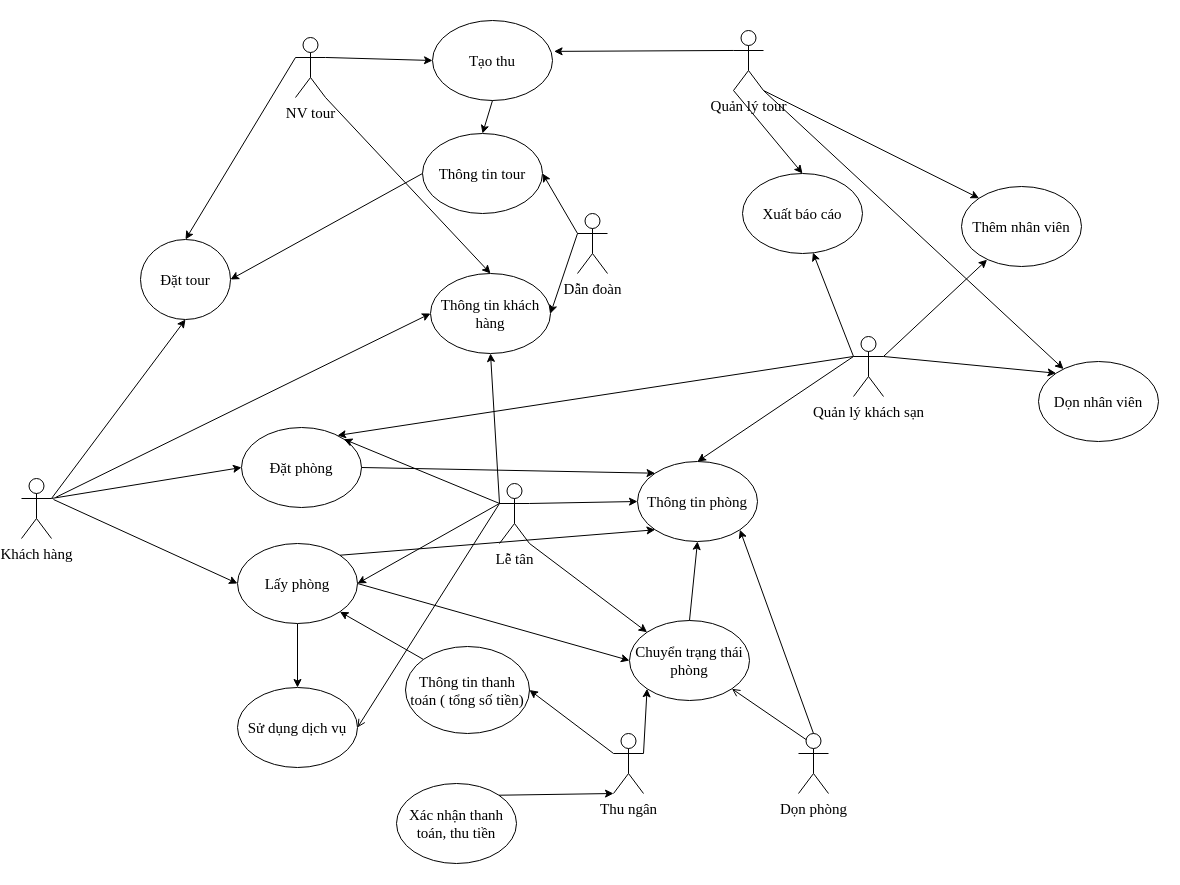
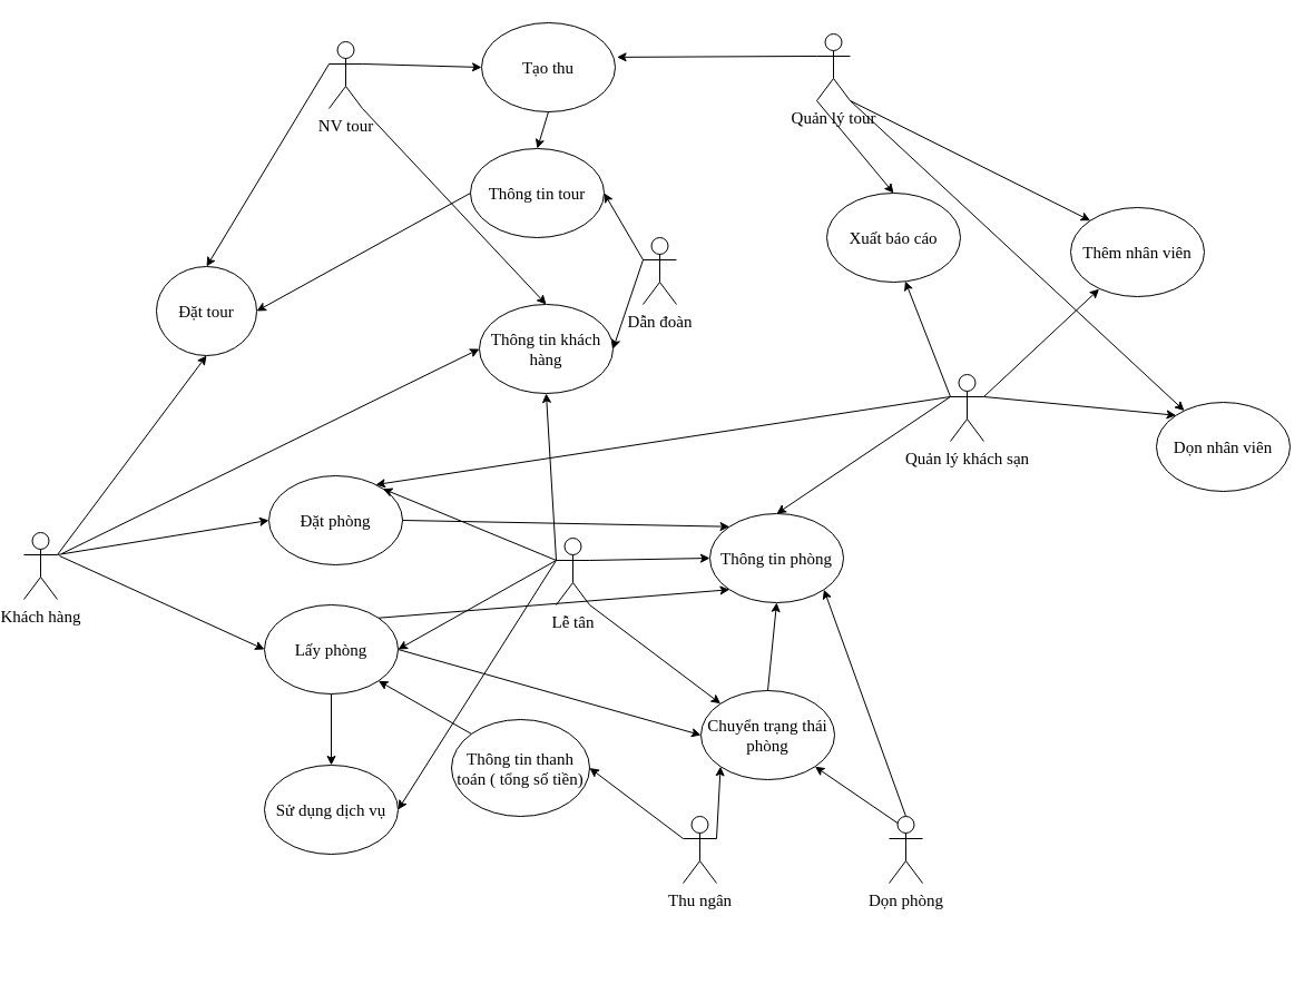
  <mxCell id="0" />
  <mxCell id="1" parent="0" />
  <mxCell id="2" value="&lt;font style=&quot;font-size: 15px&quot;&gt;Đặt phòng&lt;/font&gt;" style="ellipse;whiteSpace=wrap;html=1;fontFamily=Times New Roman;" vertex="1" parent="1"><mxGeometry x="240" y="427" width="120" height="80" as="geometry" /></mxCell>
  <mxCell id="3" value="Khách hàng" style="shape=umlActor;verticalLabelPosition=bottom;verticalAlign=top;html=1;outlineConnect=0;fontFamily=Times New Roman;fontSize=15;" vertex="1" parent="1"><mxGeometry x="20" y="478" width="30" height="60" as="geometry" /></mxCell>
  <mxCell id="4" value="&lt;span style=&quot;font-size: 15px&quot;&gt;Đặt tour&lt;/span&gt;" style="ellipse;whiteSpace=wrap;html=1;fontFamily=Times New Roman;" vertex="1" parent="1"><mxGeometry x="139" y="239" width="90" height="80" as="geometry" /></mxCell>
  <mxCell id="5" style="edgeStyle=orthogonalEdgeStyle;rounded=0;orthogonalLoop=1;jettySize=auto;html=1;exitX=0.5;exitY=1;exitDx=0;exitDy=0;entryX=0.5;entryY=0;entryDx=0;entryDy=0;fontFamily=Times New Roman;fontSize=15;" edge="1" parent="1" source="6" target="19"><mxGeometry relative="1" as="geometry" /></mxCell>
  <mxCell id="6" value="&lt;span style=&quot;font-size: 15px&quot;&gt;Lấy phòng&lt;/span&gt;" style="ellipse;whiteSpace=wrap;html=1;fontFamily=Times New Roman;" vertex="1" parent="1"><mxGeometry x="236" y="543" width="120" height="80" as="geometry" /></mxCell>
  <mxCell id="7" value="" style="endArrow=classic;html=1;rounded=0;fontFamily=Times New Roman;fontSize=15;exitX=1;exitY=0.333;exitDx=0;exitDy=0;exitPerimeter=0;entryX=0;entryY=0.5;entryDx=0;entryDy=0;" edge="1" parent="1" source="3" target="2"><mxGeometry width="50" height="50" relative="1" as="geometry"><mxPoint x="482" y="654" as="sourcePoint" /><mxPoint x="532" y="604" as="targetPoint" /></mxGeometry></mxCell>
  <mxCell id="8" value="" style="endArrow=classic;html=1;rounded=0;fontFamily=Times New Roman;fontSize=15;exitX=1;exitY=0.333;exitDx=0;exitDy=0;exitPerimeter=0;entryX=0.5;entryY=1;entryDx=0;entryDy=0;" edge="1" parent="1" source="3" target="4"><mxGeometry width="50" height="50" relative="1" as="geometry"><mxPoint x="69" y="520" as="sourcePoint" /><mxPoint x="234" y="422" as="targetPoint" /></mxGeometry></mxCell>
  <mxCell id="9" value="" style="endArrow=classic;html=1;rounded=0;fontFamily=Times New Roman;fontSize=15;entryX=0;entryY=0.5;entryDx=0;entryDy=0;" edge="1" parent="1" target="6"><mxGeometry width="50" height="50" relative="1" as="geometry"><mxPoint x="52" y="499" as="sourcePoint" /><mxPoint x="244" y="432" as="targetPoint" /></mxGeometry></mxCell>
  <mxCell id="10" value="Lễ tân" style="shape=umlActor;verticalLabelPosition=bottom;verticalAlign=top;html=1;outlineConnect=0;fontFamily=Times New Roman;fontSize=15;" vertex="1" parent="1"><mxGeometry x="498" y="483" width="30" height="60" as="geometry" /></mxCell>
  <mxCell id="11" value="" style="endArrow=classic;html=1;rounded=0;fontFamily=Times New Roman;fontSize=15;exitX=0;exitY=0.333;exitDx=0;exitDy=0;exitPerimeter=0;entryX=1;entryY=0.5;entryDx=0;entryDy=0;" edge="1" parent="1" source="10" target="6"><mxGeometry width="50" height="50" relative="1" as="geometry"><mxPoint x="646" y="512" as="sourcePoint" /><mxPoint x="509" y="582" as="targetPoint" /></mxGeometry></mxCell>
  <mxCell id="12" value="NV tour" style="shape=umlActor;verticalLabelPosition=bottom;verticalAlign=top;html=1;outlineConnect=0;fontFamily=Times New Roman;fontSize=15;" vertex="1" parent="1"><mxGeometry x="294" y="37" width="30" height="60" as="geometry" /></mxCell>
  <mxCell id="13" value="" style="endArrow=classic;html=1;rounded=0;fontFamily=Times New Roman;fontSize=15;exitX=0;exitY=0.333;exitDx=0;exitDy=0;exitPerimeter=0;entryX=0.5;entryY=0;entryDx=0;entryDy=0;" edge="1" parent="1" source="12" target="4"><mxGeometry width="50" height="50" relative="1" as="geometry"><mxPoint x="646" y="512" as="sourcePoint" /><mxPoint x="-47" y="18" as="targetPoint" /></mxGeometry></mxCell>
  <mxCell id="14" value="Tạo thu" style="ellipse;whiteSpace=wrap;html=1;fontFamily=Times New Roman;fontSize=15;" vertex="1" parent="1"><mxGeometry x="431" y="20" width="120" height="80" as="geometry" /></mxCell>
  <mxCell id="15" value="" style="endArrow=classic;html=1;rounded=0;fontFamily=Times New Roman;fontSize=15;entryX=0;entryY=0.5;entryDx=0;entryDy=0;exitX=1;exitY=0.333;exitDx=0;exitDy=0;exitPerimeter=0;" edge="1" parent="1" source="12" target="14"><mxGeometry width="50" height="50" relative="1" as="geometry"><mxPoint x="639" y="277" as="sourcePoint" /><mxPoint x="526" y="458" as="targetPoint" /></mxGeometry></mxCell>
  <mxCell id="16" value="Quản lý tour" style="shape=umlActor;verticalLabelPosition=bottom;verticalAlign=top;html=1;outlineConnect=0;fontFamily=Times New Roman;fontSize=15;" vertex="1" parent="1"><mxGeometry x="732" y="30" width="30" height="60" as="geometry" /></mxCell>
  <mxCell id="17" value="Quản lý khách sạn" style="shape=umlActor;verticalLabelPosition=bottom;verticalAlign=top;html=1;outlineConnect=0;fontFamily=Times New Roman;fontSize=15;" vertex="1" parent="1"><mxGeometry x="852" y="336" width="30" height="60" as="geometry" /></mxCell>
  <mxCell id="18" value="" style="endArrow=classic;html=1;rounded=0;fontFamily=Times New Roman;fontSize=15;exitX=0;exitY=0.333;exitDx=0;exitDy=0;exitPerimeter=0;entryX=0.8;entryY=0.1;entryDx=0;entryDy=0;entryPerimeter=0;" edge="1" parent="1" source="17" target="2"><mxGeometry width="50" height="50" relative="1" as="geometry"><mxPoint x="482" y="252" as="sourcePoint" /><mxPoint x="532" y="202" as="targetPoint" /></mxGeometry></mxCell>
  <mxCell id="19" value="Sử dụng dịch vụ" style="ellipse;whiteSpace=wrap;html=1;fontFamily=Times New Roman;fontSize=15;" vertex="1" parent="1"><mxGeometry x="236" y="687" width="120" height="80" as="geometry" /></mxCell>
- <mxCell id="20" value="" style="endArrow=open;html=1;rounded=0;fontFamily=Times New Roman;fontSize=15;entryX=1;entryY=0.5;entryDx=0;entryDy=0;exitX=0;exitY=0.333;exitDx=0;exitDy=0;exitPerimeter=0;" edge="1" parent="1" source="10" target="19"><mxGeometry width="50" height="50" relative="1" as="geometry"><mxPoint x="671" y="531" as="sourcePoint" /><mxPoint x="509" y="729" as="targetPoint" /></mxGeometry></mxCell>
+ <mxCell id="20" value="" style="endArrow=classic;html=1;rounded=0;fontFamily=Times New Roman;fontSize=15;entryX=1;entryY=0.5;entryDx=0;entryDy=0;exitX=0;exitY=0.333;exitDx=0;exitDy=0;exitPerimeter=0;" edge="1" parent="1" source="10" target="19"><mxGeometry width="50" height="50" relative="1" as="geometry"><mxPoint x="671" y="531" as="sourcePoint" /><mxPoint x="509" y="729" as="targetPoint" /></mxGeometry></mxCell>
  <mxCell id="21" value="Thông tin khách hàng" style="ellipse;whiteSpace=wrap;html=1;fontFamily=Times New Roman;fontSize=15;" vertex="1" parent="1"><mxGeometry x="429" y="273" width="120" height="80" as="geometry" /></mxCell>
  <mxCell id="22" value="" style="endArrow=classic;html=1;rounded=0;fontFamily=Times New Roman;fontSize=15;exitX=0;exitY=0.333;exitDx=0;exitDy=0;exitPerimeter=0;entryX=1.013;entryY=0.386;entryDx=0;entryDy=0;entryPerimeter=0;" edge="1" parent="1" source="16" target="14"><mxGeometry width="50" height="50" relative="1" as="geometry"><mxPoint x="493" y="228" as="sourcePoint" /><mxPoint x="543" y="178" as="targetPoint" /></mxGeometry></mxCell>
  <mxCell id="23" value="Thông tin tour" style="ellipse;whiteSpace=wrap;html=1;fontFamily=Times New Roman;fontSize=15;" vertex="1" parent="1"><mxGeometry x="421" y="133" width="120" height="80" as="geometry" /></mxCell>
  <mxCell id="24" value="" style="endArrow=classic;html=1;rounded=0;fontFamily=Times New Roman;fontSize=15;exitX=0;exitY=0.5;exitDx=0;exitDy=0;entryX=1;entryY=0.5;entryDx=0;entryDy=0;" edge="1" parent="1" source="23" target="4"><mxGeometry width="50" height="50" relative="1" as="geometry"><mxPoint x="493" y="228" as="sourcePoint" /><mxPoint x="543" y="178" as="targetPoint" /></mxGeometry></mxCell>
  <mxCell id="25" value="" style="endArrow=classic;html=1;rounded=0;fontFamily=Times New Roman;fontSize=15;exitX=0.5;exitY=1;exitDx=0;exitDy=0;entryX=0.5;entryY=0;entryDx=0;entryDy=0;" edge="1" parent="1" source="14" target="23"><mxGeometry width="50" height="50" relative="1" as="geometry"><mxPoint x="493" y="228" as="sourcePoint" /><mxPoint x="543" y="178" as="targetPoint" /></mxGeometry></mxCell>
  <mxCell id="26" value="" style="endArrow=classic;html=1;rounded=0;fontFamily=Times New Roman;fontSize=15;entryX=0;entryY=0.5;entryDx=0;entryDy=0;" edge="1" parent="1" target="21"><mxGeometry width="50" height="50" relative="1" as="geometry"><mxPoint x="54" y="497" as="sourcePoint" /><mxPoint x="543" y="178" as="targetPoint" /></mxGeometry></mxCell>
  <mxCell id="27" value="" style="endArrow=classic;html=1;rounded=0;fontFamily=Times New Roman;fontSize=15;exitX=1;exitY=1;exitDx=0;exitDy=0;exitPerimeter=0;entryX=0.5;entryY=0;entryDx=0;entryDy=0;" edge="1" parent="1" source="12" target="21"><mxGeometry width="50" height="50" relative="1" as="geometry"><mxPoint x="493" y="228" as="sourcePoint" /><mxPoint x="543" y="178" as="targetPoint" /></mxGeometry></mxCell>
  <mxCell id="28" value="" style="endArrow=classic;html=1;rounded=0;fontFamily=Times New Roman;fontSize=15;entryX=0.5;entryY=1;entryDx=0;entryDy=0;exitX=0;exitY=0.333;exitDx=0;exitDy=0;exitPerimeter=0;" edge="1" parent="1" source="10" target="21"><mxGeometry width="50" height="50" relative="1" as="geometry"><mxPoint x="675" y="531" as="sourcePoint" /><mxPoint x="543" y="178" as="targetPoint" /></mxGeometry></mxCell>
  <mxCell id="29" value="" style="endArrow=classic;html=1;rounded=0;fontFamily=Times New Roman;fontSize=15;entryX=1;entryY=0;entryDx=0;entryDy=0;exitX=0;exitY=0.333;exitDx=0;exitDy=0;exitPerimeter=0;" edge="1" parent="1" source="10" target="2"><mxGeometry width="50" height="50" relative="1" as="geometry"><mxPoint x="673" y="531" as="sourcePoint" /><mxPoint x="543" y="295" as="targetPoint" /></mxGeometry></mxCell>
  <mxCell id="30" value="Dẫn đoàn" style="shape=umlActor;verticalLabelPosition=bottom;verticalAlign=top;html=1;outlineConnect=0;fontFamily=Times New Roman;fontSize=15;" vertex="1" parent="1"><mxGeometry x="576" y="213" width="30" height="60" as="geometry" /></mxCell>
  <mxCell id="31" value="" style="endArrow=classic;html=1;rounded=0;fontFamily=Times New Roman;fontSize=15;exitX=0;exitY=0.333;exitDx=0;exitDy=0;exitPerimeter=0;entryX=1;entryY=0.5;entryDx=0;entryDy=0;" edge="1" parent="1" source="30" target="23"><mxGeometry width="50" height="50" relative="1" as="geometry"><mxPoint x="493" y="228" as="sourcePoint" /><mxPoint x="543" y="178" as="targetPoint" /></mxGeometry></mxCell>
  <mxCell id="32" value="" style="endArrow=classic;html=1;rounded=0;fontFamily=Times New Roman;fontSize=15;entryX=1;entryY=0.5;entryDx=0;entryDy=0;exitX=0;exitY=0.333;exitDx=0;exitDy=0;exitPerimeter=0;" edge="1" parent="1" source="30" target="21"><mxGeometry width="50" height="50" relative="1" as="geometry"><mxPoint x="595" y="113" as="sourcePoint" /><mxPoint x="543" y="178" as="targetPoint" /></mxGeometry></mxCell>
  <mxCell id="33" value="Thông tin thanh toán ( tổng số tiền)" style="ellipse;whiteSpace=wrap;html=1;fontFamily=Times New Roman;fontSize=15;" vertex="1" parent="1"><mxGeometry x="404" y="646" width="124" height="87" as="geometry" /></mxCell>
  <mxCell id="34" value="Thu ngân" style="shape=umlActor;verticalLabelPosition=bottom;verticalAlign=top;html=1;outlineConnect=0;fontFamily=Times New Roman;fontSize=15;" vertex="1" parent="1"><mxGeometry x="612" y="733" width="30" height="60" as="geometry" /></mxCell>
  <mxCell id="35" value="" style="endArrow=classic;html=1;rounded=0;fontFamily=Times New Roman;fontSize=15;entryX=1;entryY=0.5;entryDx=0;entryDy=0;exitX=0;exitY=0.333;exitDx=0;exitDy=0;exitPerimeter=0;" edge="1" parent="1" source="34" target="33"><mxGeometry width="50" height="50" relative="1" as="geometry"><mxPoint x="686" y="778" as="sourcePoint" /><mxPoint x="543" y="522" as="targetPoint" /></mxGeometry></mxCell>
  <mxCell id="36" value="" style="endArrow=classic;html=1;rounded=0;fontFamily=Times New Roman;fontSize=15;exitX=0;exitY=0;exitDx=0;exitDy=0;entryX=1;entryY=1;entryDx=0;entryDy=0;" edge="1" parent="1" source="33" target="6"><mxGeometry width="50" height="50" relative="1" as="geometry"><mxPoint x="493" y="572" as="sourcePoint" /><mxPoint x="543" y="522" as="targetPoint" /></mxGeometry></mxCell>
  <mxCell id="37" value="Chuyển trạng thái phòng" style="ellipse;whiteSpace=wrap;html=1;fontFamily=Times New Roman;fontSize=15;" vertex="1" parent="1"><mxGeometry x="628" y="620" width="120" height="80" as="geometry" /></mxCell>
  <mxCell id="38" value="" style="endArrow=classic;html=1;rounded=0;fontFamily=Times New Roman;fontSize=15;exitX=1;exitY=1;exitDx=0;exitDy=0;exitPerimeter=0;entryX=0;entryY=0;entryDx=0;entryDy=0;" edge="1" parent="1" source="10" target="37"><mxGeometry width="50" height="50" relative="1" as="geometry"><mxPoint x="493" y="564" as="sourcePoint" /><mxPoint x="543" y="514" as="targetPoint" /></mxGeometry></mxCell>
  <mxCell id="39" value="" style="endArrow=classic;html=1;rounded=0;fontFamily=Times New Roman;fontSize=15;exitX=1;exitY=0.5;exitDx=0;exitDy=0;entryX=0;entryY=0.5;entryDx=0;entryDy=0;" edge="1" parent="1" source="6" target="37"><mxGeometry width="50" height="50" relative="1" as="geometry"><mxPoint x="493" y="564" as="sourcePoint" /><mxPoint x="543" y="514" as="targetPoint" /></mxGeometry></mxCell>
  <mxCell id="40" value="" style="endArrow=classic;html=1;rounded=0;fontFamily=Times New Roman;fontSize=15;exitX=1;exitY=0.333;exitDx=0;exitDy=0;exitPerimeter=0;entryX=0;entryY=1;entryDx=0;entryDy=0;" edge="1" parent="1" source="34" target="37"><mxGeometry width="50" height="50" relative="1" as="geometry"><mxPoint x="493" y="682" as="sourcePoint" /><mxPoint x="543" y="632" as="targetPoint" /></mxGeometry></mxCell>
- <mxCell id="41" value="Xác nhận thanh toán, thu tiền" style="ellipse;whiteSpace=wrap;html=1;fontFamily=Times New Roman;fontSize=15;" vertex="1" parent="1"><mxGeometry x="395" y="783" width="120" height="80" as="geometry" /></mxCell>
- <mxCell id="42" value="" style="endArrow=classic;html=1;rounded=0;fontFamily=Times New Roman;fontSize=15;exitX=1;exitY=0;exitDx=0;exitDy=0;entryX=0;entryY=1;entryDx=0;entryDy=0;entryPerimeter=0;" edge="1" parent="1" source="41" target="34"><mxGeometry width="50" height="50" relative="1" as="geometry"><mxPoint x="493" y="791" as="sourcePoint" /><mxPoint x="543" y="741" as="targetPoint" /></mxGeometry></mxCell>
  <mxCell id="43" value="Dọn phòng" style="shape=umlActor;verticalLabelPosition=bottom;verticalAlign=top;html=1;outlineConnect=0;fontFamily=Times New Roman;fontSize=15;" vertex="1" parent="1"><mxGeometry x="797" y="733" width="30" height="60" as="geometry" /></mxCell>
  <mxCell id="44" value="Thông tin phòng" style="ellipse;whiteSpace=wrap;html=1;fontFamily=Times New Roman;fontSize=15;" vertex="1" parent="1"><mxGeometry x="636" y="461" width="120" height="80" as="geometry" /></mxCell>
  <mxCell id="45" value="" style="endArrow=classic;html=1;rounded=0;fontFamily=Times New Roman;fontSize=15;entryX=0;entryY=0.5;entryDx=0;entryDy=0;exitX=1;exitY=0.333;exitDx=0;exitDy=0;exitPerimeter=0;" edge="1" parent="1" source="10" target="44"><mxGeometry width="50" height="50" relative="1" as="geometry"><mxPoint x="531" y="523" as="sourcePoint" /><mxPoint x="543" y="506" as="targetPoint" /></mxGeometry></mxCell>
  <mxCell id="46" value="" style="endArrow=classic;html=1;rounded=0;fontFamily=Times New Roman;fontSize=15;exitX=1;exitY=0.5;exitDx=0;exitDy=0;entryX=0;entryY=0;entryDx=0;entryDy=0;" edge="1" parent="1" source="2" target="44"><mxGeometry width="50" height="50" relative="1" as="geometry"><mxPoint x="493" y="556" as="sourcePoint" /><mxPoint x="543" y="506" as="targetPoint" /></mxGeometry></mxCell>
  <mxCell id="47" value="" style="endArrow=classic;html=1;rounded=0;fontFamily=Times New Roman;fontSize=15;exitX=0.5;exitY=0;exitDx=0;exitDy=0;entryX=0.5;entryY=1;entryDx=0;entryDy=0;" edge="1" parent="1" source="37" target="44"><mxGeometry width="50" height="50" relative="1" as="geometry"><mxPoint x="493" y="438" as="sourcePoint" /><mxPoint x="796" y="570" as="targetPoint" /></mxGeometry></mxCell>
  <mxCell id="48" value="" style="endArrow=classic;html=1;rounded=0;fontFamily=Times New Roman;fontSize=15;exitX=1;exitY=0;exitDx=0;exitDy=0;entryX=0;entryY=1;entryDx=0;entryDy=0;" edge="1" parent="1" source="6" target="44"><mxGeometry width="50" height="50" relative="1" as="geometry"><mxPoint x="493" y="438" as="sourcePoint" /><mxPoint x="543" y="388" as="targetPoint" /></mxGeometry></mxCell>
  <mxCell id="49" value="" style="endArrow=classic;html=1;rounded=0;fontFamily=Times New Roman;fontSize=15;exitX=0.5;exitY=0;exitDx=0;exitDy=0;exitPerimeter=0;entryX=1;entryY=1;entryDx=0;entryDy=0;" edge="1" parent="1" source="43" target="44"><mxGeometry width="50" height="50" relative="1" as="geometry"><mxPoint x="493" y="438" as="sourcePoint" /><mxPoint x="543" y="388" as="targetPoint" /></mxGeometry></mxCell>
- <mxCell id="50" value="" style="endArrow=open;html=1;rounded=0;fontFamily=Times New Roman;fontSize=15;exitX=0.25;exitY=0.1;exitDx=0;exitDy=0;exitPerimeter=0;entryX=1;entryY=1;entryDx=0;entryDy=0;" edge="1" parent="1" source="43" target="37"><mxGeometry width="50" height="50" relative="1" as="geometry"><mxPoint x="493" y="438" as="sourcePoint" /><mxPoint x="543" y="388" as="targetPoint" /></mxGeometry></mxCell>
+ <mxCell id="50" value="" style="endArrow=classic;html=1;rounded=0;fontFamily=Times New Roman;fontSize=15;exitX=0.25;exitY=0.1;exitDx=0;exitDy=0;exitPerimeter=0;entryX=1;entryY=1;entryDx=0;entryDy=0;" edge="1" parent="1" source="43" target="37"><mxGeometry width="50" height="50" relative="1" as="geometry"><mxPoint x="493" y="438" as="sourcePoint" /><mxPoint x="543" y="388" as="targetPoint" /></mxGeometry></mxCell>
  <mxCell id="51" value="" style="endArrow=classic;html=1;rounded=0;fontFamily=Times New Roman;fontSize=15;exitX=0;exitY=0.333;exitDx=0;exitDy=0;exitPerimeter=0;entryX=0.5;entryY=0;entryDx=0;entryDy=0;" edge="1" parent="1" source="17" target="44"><mxGeometry width="50" height="50" relative="1" as="geometry"><mxPoint x="493" y="438" as="sourcePoint" /><mxPoint x="543" y="388" as="targetPoint" /></mxGeometry></mxCell>
  <mxCell id="52" value="Thêm nhân viên" style="ellipse;whiteSpace=wrap;html=1;fontFamily=Times New Roman;fontSize=15;" vertex="1" parent="1"><mxGeometry x="960" y="186" width="120" height="80" as="geometry" /></mxCell>
  <mxCell id="53" value="Dọn nhân viên" style="ellipse;whiteSpace=wrap;html=1;fontFamily=Times New Roman;fontSize=15;" vertex="1" parent="1"><mxGeometry x="1037" y="361" width="120" height="80" as="geometry" /></mxCell>
  <mxCell id="54" value="Xuất báo cáo" style="ellipse;whiteSpace=wrap;html=1;fontFamily=Times New Roman;fontSize=15;" vertex="1" parent="1"><mxGeometry x="741" y="173" width="120" height="80" as="geometry" /></mxCell>
  <mxCell id="55" value="" style="endArrow=classic;html=1;rounded=0;fontFamily=Times New Roman;fontSize=15;exitX=0;exitY=1;exitDx=0;exitDy=0;exitPerimeter=0;entryX=0.5;entryY=0;entryDx=0;entryDy=0;" edge="1" parent="1" source="16" target="54"><mxGeometry width="50" height="50" relative="1" as="geometry"><mxPoint x="368" y="438" as="sourcePoint" /><mxPoint x="418" y="388" as="targetPoint" /></mxGeometry></mxCell>
  <mxCell id="56" value="" style="endArrow=classic;html=1;rounded=0;fontFamily=Times New Roman;fontSize=15;exitX=0;exitY=0.333;exitDx=0;exitDy=0;exitPerimeter=0;entryX=0.587;entryY=0.989;entryDx=0;entryDy=0;entryPerimeter=0;" edge="1" parent="1" source="17" target="54"><mxGeometry width="50" height="50" relative="1" as="geometry"><mxPoint x="368" y="438" as="sourcePoint" /><mxPoint x="418" y="388" as="targetPoint" /></mxGeometry></mxCell>
  <mxCell id="57" value="" style="endArrow=classic;html=1;rounded=0;fontFamily=Times New Roman;fontSize=15;exitX=1;exitY=1;exitDx=0;exitDy=0;exitPerimeter=0;entryX=0;entryY=0;entryDx=0;entryDy=0;" edge="1" parent="1" source="16" target="52"><mxGeometry width="50" height="50" relative="1" as="geometry"><mxPoint x="368" y="438" as="sourcePoint" /><mxPoint x="418" y="388" as="targetPoint" /></mxGeometry></mxCell>
  <mxCell id="58" value="" style="endArrow=classic;html=1;rounded=0;fontFamily=Times New Roman;fontSize=15;exitX=1;exitY=1;exitDx=0;exitDy=0;exitPerimeter=0;" edge="1" parent="1" source="16" target="53"><mxGeometry width="50" height="50" relative="1" as="geometry"><mxPoint x="368" y="438" as="sourcePoint" /><mxPoint x="418" y="388" as="targetPoint" /></mxGeometry></mxCell>
  <mxCell id="59" value="" style="endArrow=classic;html=1;rounded=0;fontFamily=Times New Roman;fontSize=15;exitX=1;exitY=0.333;exitDx=0;exitDy=0;exitPerimeter=0;entryX=0.213;entryY=0.915;entryDx=0;entryDy=0;entryPerimeter=0;" edge="1" parent="1" source="17" target="52"><mxGeometry width="50" height="50" relative="1" as="geometry"><mxPoint x="368" y="321" as="sourcePoint" /><mxPoint x="418" y="271" as="targetPoint" /></mxGeometry></mxCell>
  <mxCell id="60" value="" style="endArrow=classic;html=1;rounded=0;fontFamily=Times New Roman;fontSize=15;entryX=0;entryY=0;entryDx=0;entryDy=0;exitX=1;exitY=0.333;exitDx=0;exitDy=0;exitPerimeter=0;" edge="1" parent="1" source="17" target="53"><mxGeometry width="50" height="50" relative="1" as="geometry"><mxPoint x="887" y="356" as="sourcePoint" /><mxPoint x="418" y="271" as="targetPoint" /></mxGeometry></mxCell>
